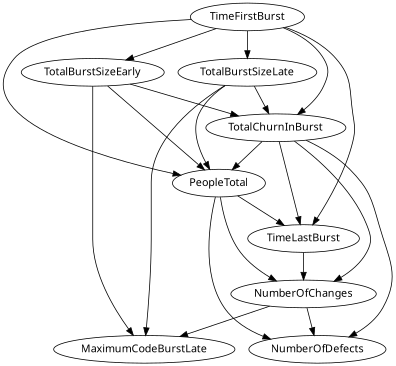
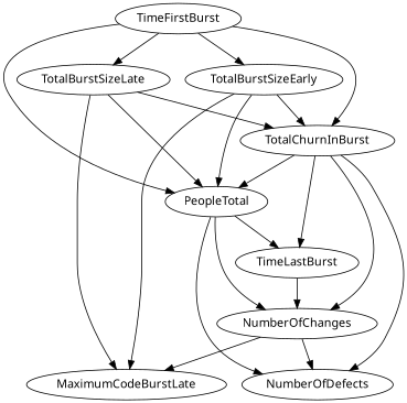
  digraph {
    fontname="Noto Sans"
    node [fontname="Noto Sans"]
    edge [fontname="Noto Sans"]
    NumberOfChanges
    NumberOfDefects
    MaximumCodeBurstLate
    TotalBurstSizeEarly
    TotalChurnInBurst
    PeopleTotal
    TotalBurstSizeLate
    TimeLastBurst
    TimeFirstBurst
    NumberOfChanges -> NumberOfDefects
    NumberOfChanges -> MaximumCodeBurstLate
    TotalBurstSizeEarly -> MaximumCodeBurstLate
    TotalBurstSizeEarly -> TotalChurnInBurst
    TotalBurstSizeEarly -> PeopleTotal
    TotalChurnInBurst -> NumberOfChanges
    TotalChurnInBurst -> NumberOfDefects
    TotalChurnInBurst -> PeopleTotal
    TotalChurnInBurst -> TimeLastBurst
    PeopleTotal -> NumberOfChanges
    PeopleTotal -> NumberOfDefects
    PeopleTotal -> TimeLastBurst
    TotalBurstSizeLate -> MaximumCodeBurstLate
    TotalBurstSizeLate -> TotalChurnInBurst
    TotalBurstSizeLate -> PeopleTotal
    TimeLastBurst -> NumberOfChanges
    TimeFirstBurst -> TotalBurstSizeEarly
    TimeFirstBurst -> TotalChurnInBurst
    TimeFirstBurst -> PeopleTotal
    TimeFirstBurst -> TotalBurstSizeLate
-   TimeFirstBurst -> TimeLastBurst
  }
